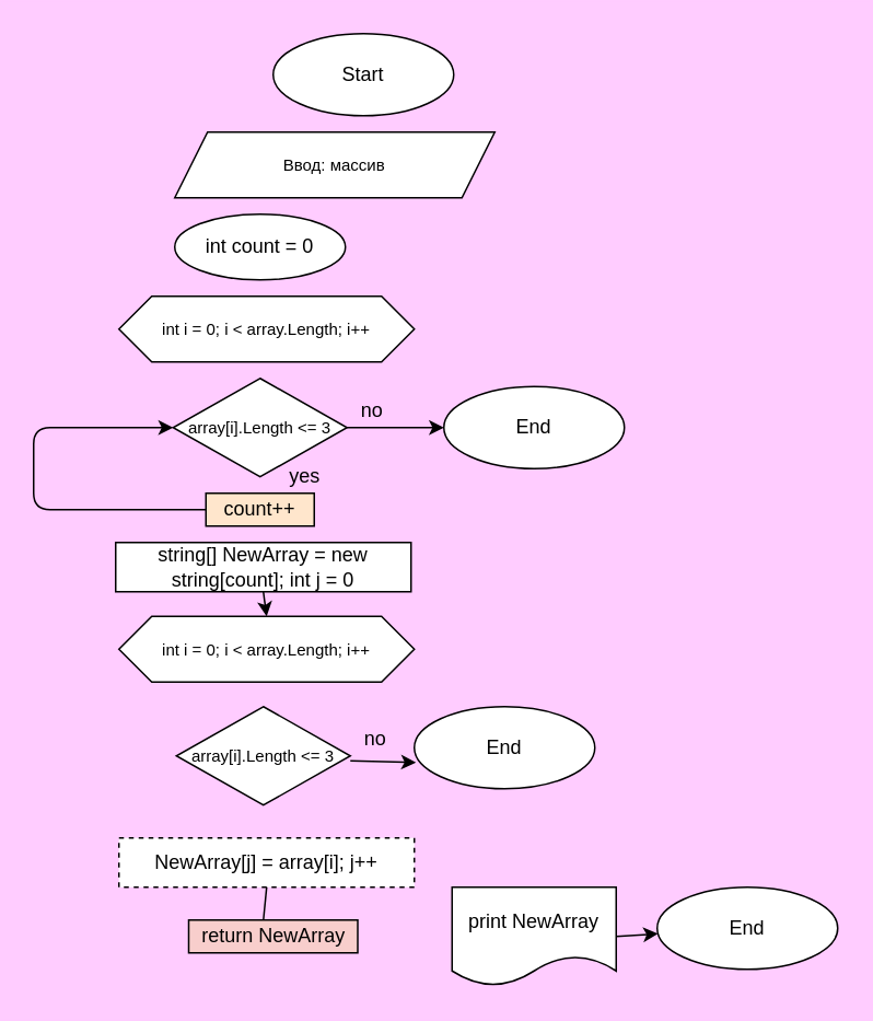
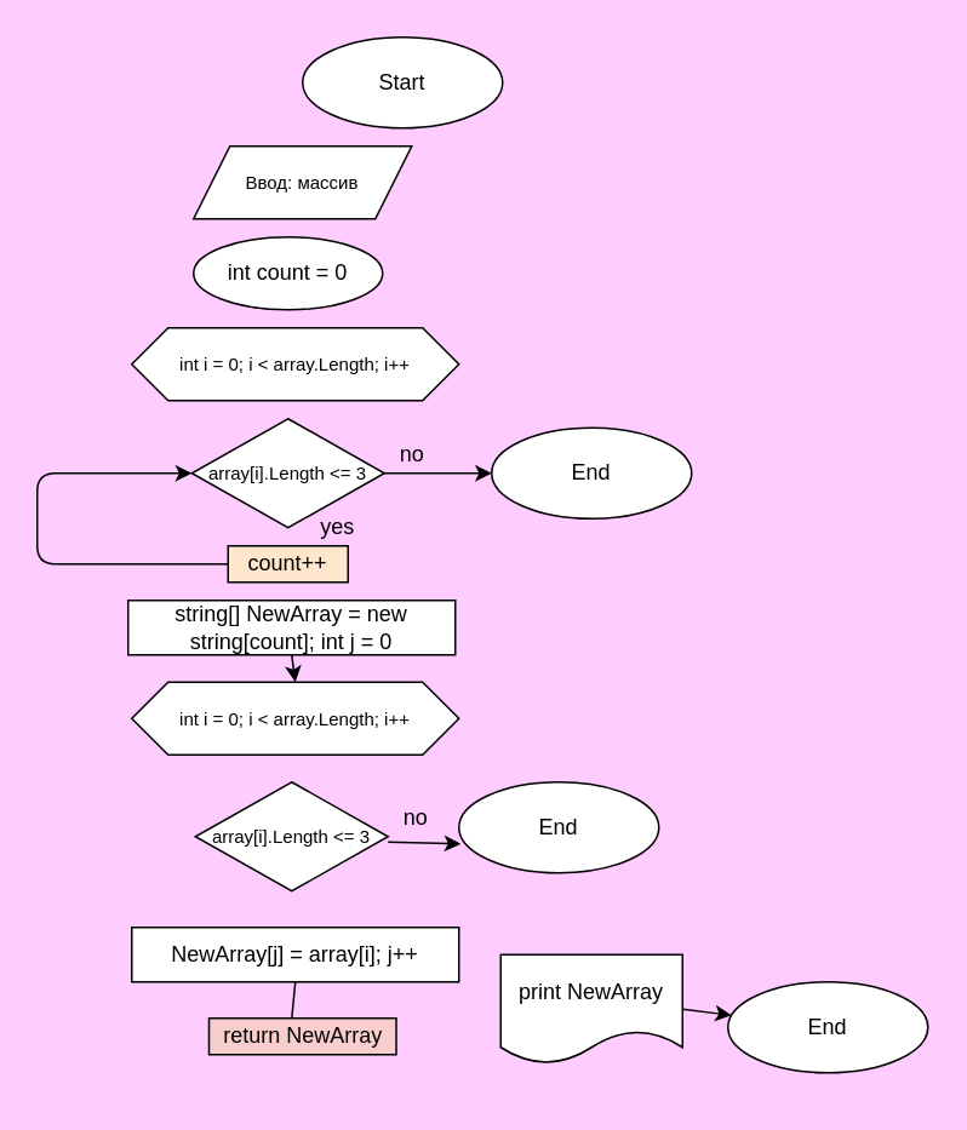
  <mxCell id="0" />
  <mxCell id="1" parent="0" />
- <mxCell id="2" value="Ввод: массив" style="shape=parallelogram;perimeter=parallelogramPerimeter;whiteSpace=wrap;html=1;fixedSize=1;fontSize=10;rounded=0;" vertex="1" parent="1"><mxGeometry x="106" y="80" width="195" height="40" as="geometry" /></mxCell>
+ <mxCell id="2" value="Ввод: массив" style="shape=parallelogram;perimeter=parallelogramPerimeter;whiteSpace=wrap;html=1;fixedSize=1;fontSize=10;rounded=0;" vertex="1" parent="1"><mxGeometry x="106" y="80" width="120" height="40" as="geometry" /></mxCell>
  <mxCell id="3" value="array[i].Length &amp;lt;= 3" style="rhombus;whiteSpace=wrap;html=1;fontSize=10;rounded=0;" vertex="1" parent="1"><mxGeometry x="105" y="230" width="106" height="60" as="geometry" /></mxCell>
- <mxCell id="4" value="print NewArray" style="shape=document;whiteSpace=wrap;html=1;boundedLbl=1;fontSize=12;rounded=0;" vertex="1" parent="1"><mxGeometry x="275" y="540" width="100" height="60" as="geometry" /></mxCell>
+ <mxCell id="4" value="print NewArray" style="shape=document;whiteSpace=wrap;html=1;boundedLbl=1;fontSize=12;rounded=0;" vertex="1" parent="1"><mxGeometry x="275" y="525" width="100" height="60" as="geometry" /></mxCell>
  <mxCell id="5" value="yes" style="text;html=1;align=center;verticalAlign=middle;resizable=0;points=[];autosize=1;strokeColor=none;fillColor=none;fontSize=12;rounded=0;" vertex="1" parent="1"><mxGeometry x="170" y="280" width="30" height="20" as="geometry" /></mxCell>
  <mxCell id="6" value="no" style="text;html=1;align=center;verticalAlign=middle;resizable=0;points=[];autosize=1;strokeColor=none;fillColor=none;fontSize=12;rounded=0;" vertex="1" parent="1"><mxGeometry x="211" y="240" width="30" height="20" as="geometry" /></mxCell>
  <mxCell id="7" value="Start" style="ellipse;whiteSpace=wrap;html=1;" vertex="1" parent="1"><mxGeometry x="166" y="20" width="110" height="50" as="geometry" /></mxCell>
  <mxCell id="8" value="int count = 0" style="ellipse;whiteSpace=wrap;html=1;" vertex="1" parent="1"><mxGeometry x="106" y="130" width="104" height="40" as="geometry" /></mxCell>
  <mxCell id="9" value="&lt;div style=&quot;background-color: rgb(255, 255, 255); line-height: 18px;&quot;&gt;int i = 0; i &amp;lt; array.Length; i++&lt;br&gt;&lt;/div&gt;" style="shape=hexagon;perimeter=hexagonPerimeter2;whiteSpace=wrap;html=1;fixedSize=1;fontSize=10;rounded=0;" vertex="1" parent="1"><mxGeometry x="72" y="180" width="180" height="40" as="geometry" /></mxCell>
  <mxCell id="10" value="count++" style="rounded=0;whiteSpace=wrap;html=1;fillColor=#ffe6cc;" vertex="1" parent="1"><mxGeometry x="125" y="300" width="66" height="20" as="geometry" /></mxCell>
  <mxCell id="11" value="End" style="ellipse;whiteSpace=wrap;html=1;" vertex="1" parent="1"><mxGeometry x="270" y="235" width="110" height="50" as="geometry" /></mxCell>
  <mxCell id="12" value="End" style="ellipse;whiteSpace=wrap;html=1;" vertex="1" parent="1"><mxGeometry x="252" y="430" width="110" height="50" as="geometry" /></mxCell>
  <mxCell id="13" value="" style="endArrow=classic;html=1;exitX=1;exitY=0.5;exitDx=0;exitDy=0;entryX=0;entryY=0.5;entryDx=0;entryDy=0;" edge="1" parent="1" source="3" target="11"><mxGeometry width="50" height="50" relative="1" as="geometry"><mxPoint x="220" y="310" as="sourcePoint" /><mxPoint x="260" y="270" as="targetPoint" /></mxGeometry></mxCell>
  <mxCell id="14" value="string[] NewArray = new string[count]; int j = 0" style="rounded=0;whiteSpace=wrap;html=1;" vertex="1" parent="1"><mxGeometry x="70" y="330" width="180" height="30" as="geometry" /></mxCell>
  <mxCell id="15" value="" style="endArrow=classic;html=1;exitX=0;exitY=0.5;exitDx=0;exitDy=0;entryX=0;entryY=0.5;entryDx=0;entryDy=0;" edge="1" parent="1" source="10" target="3"><mxGeometry width="50" height="50" relative="1" as="geometry"><mxPoint x="220" y="310" as="sourcePoint" /><mxPoint x="100" y="260" as="targetPoint" /><Array as="points"><mxPoint x="20" y="310" /><mxPoint x="20" y="260" /></Array></mxGeometry></mxCell>
  <mxCell id="16" value="&lt;div style=&quot;background-color: rgb(255, 255, 255); line-height: 18px;&quot;&gt;int i = 0; i &amp;lt; array.Length; i++&lt;br&gt;&lt;/div&gt;" style="shape=hexagon;perimeter=hexagonPerimeter2;whiteSpace=wrap;html=1;fixedSize=1;fontSize=10;rounded=0;" vertex="1" parent="1"><mxGeometry x="72" y="375" width="180" height="40" as="geometry" /></mxCell>
  <mxCell id="17" value="array[i].Length &amp;lt;= 3" style="rhombus;whiteSpace=wrap;html=1;fontSize=10;rounded=0;" vertex="1" parent="1"><mxGeometry x="107" y="430" width="106" height="60" as="geometry" /></mxCell>
- <mxCell id="18" value="NewArray[j] = array[i]; j++" style="rounded=0;whiteSpace=wrap;html=1;dashed=1;" vertex="1" parent="1"><mxGeometry x="72" y="510" width="180" height="30" as="geometry" /></mxCell>
+ <mxCell id="18" value="NewArray[j] = array[i]; j++" style="rounded=0;whiteSpace=wrap;html=1;" vertex="1" parent="1"><mxGeometry x="72" y="510" width="180" height="30" as="geometry" /></mxCell>
  <mxCell id="19" value="no" style="text;html=1;align=center;verticalAlign=middle;resizable=0;points=[];autosize=1;strokeColor=none;fillColor=none;fontSize=12;rounded=0;" vertex="1" parent="1"><mxGeometry x="213" y="440" width="30" height="20" as="geometry" /></mxCell>
  <mxCell id="20" value="return NewArray" style="rounded=0;whiteSpace=wrap;html=1;fillColor=#f8cecc;" vertex="1" parent="1"><mxGeometry x="114.5" y="560" width="103" height="20" as="geometry" /></mxCell>
  <mxCell id="21" value="End" style="ellipse;whiteSpace=wrap;html=1;" vertex="1" parent="1"><mxGeometry x="400" y="540" width="110" height="50" as="geometry" /></mxCell>
  <mxCell id="22" value="" style="endArrow=classic;html=1;exitX=0;exitY=1.15;exitDx=0;exitDy=0;exitPerimeter=0;entryX=0.009;entryY=0.68;entryDx=0;entryDy=0;entryPerimeter=0;" edge="1" parent="1" source="19" target="12"><mxGeometry width="50" height="50" relative="1" as="geometry"><mxPoint x="220" y="350" as="sourcePoint" /><mxPoint x="270" y="300" as="targetPoint" /></mxGeometry></mxCell>
  <mxCell id="23" value="" style="endArrow=classic;html=1;exitX=1;exitY=0.5;exitDx=0;exitDy=0;" edge="1" parent="1" source="4" target="21"><mxGeometry width="50" height="50" relative="1" as="geometry"><mxPoint x="220" y="350" as="sourcePoint" /><mxPoint x="270" y="300" as="targetPoint" /></mxGeometry></mxCell>
  <mxCell id="24" value="" style="endArrow=classic;html=1;exitX=0.5;exitY=1;exitDx=0;exitDy=0;entryX=0.5;entryY=0;entryDx=0;entryDy=0;" edge="1" parent="1" source="14" target="16"><mxGeometry width="50" height="50" relative="1" as="geometry"><mxPoint x="220" y="350" as="sourcePoint" /><mxPoint x="270" y="300" as="targetPoint" /></mxGeometry></mxCell>
  <mxCell id="25" value="" style="endArrow=none;html=1;exitX=0.5;exitY=1;exitDx=0;exitDy=0;entryX=0.442;entryY=0;entryDx=0;entryDy=0;entryPerimeter=0;" edge="1" parent="1" source="18" target="20"><mxGeometry width="50" height="50" relative="1" as="geometry"><mxPoint x="220" y="350" as="sourcePoint" /><mxPoint x="270" y="300" as="targetPoint" /></mxGeometry></mxCell>
